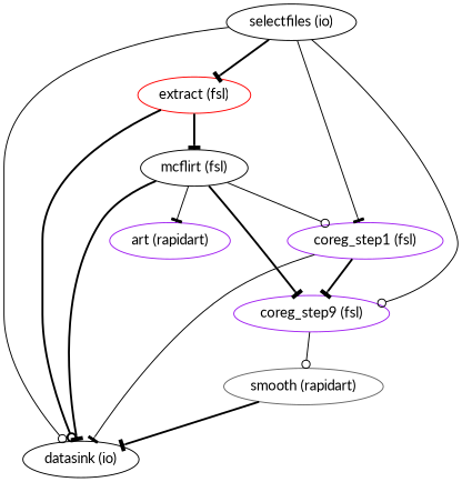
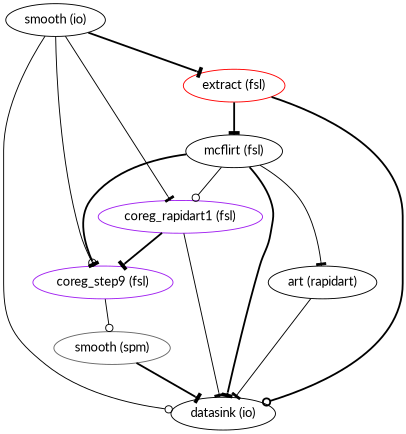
  strict digraph {
    fontname=Lato
    node [color=black fontname=Lato]
    edge [arrowhead=tee fontname=Lato style=solid]
-   "selectfiles (io)"
+   "selectfiles (io)" [label="smooth (io)"]
    "extract (fsl)" [color=red]
-   "coreg_step1 (fsl)" [color=purple]
+   "coreg_step1 (fsl)" [color=purple label="coreg_rapidart1 (fsl)"]
    n4 [color=purple label="coreg_step9 (fsl)"]
    "datasink (io)"
    "mcflirt (fsl)"
-   "smooth (spm)" [color=gray40 label="smooth (rapidart)"]
-   "art (rapidart)" [color=purple]
+   "smooth (spm)" [color=gray40]
+   "art (rapidart)"
    "selectfiles (io)" -> "extract (fsl)" [style=bold]
    "selectfiles (io)" -> "coreg_step1 (fsl)"
    "selectfiles (io)" -> n4 [arrowhead=odot]
    "selectfiles (io)" -> "datasink (io)" [arrowhead=odot]
    "extract (fsl)" -> "datasink (io)" [arrowhead=odot style=bold]
    "extract (fsl)" -> "mcflirt (fsl)" [style=bold]
    "coreg_step1 (fsl)" -> n4 [style=bold]
    "coreg_step1 (fsl)" -> "datasink (io)"
    n4 -> "smooth (spm)" [arrowhead=odot]
    "mcflirt (fsl)" -> "coreg_step1 (fsl)" [arrowhead=odot]
    "mcflirt (fsl)" -> n4 [style=bold]
    "mcflirt (fsl)" -> "datasink (io)" [style=bold]
    "mcflirt (fsl)" -> "art (rapidart)"
    "smooth (spm)" -> "datasink (io)" [style=bold]
+   "art (rapidart)" -> "datasink (io)"
  }
